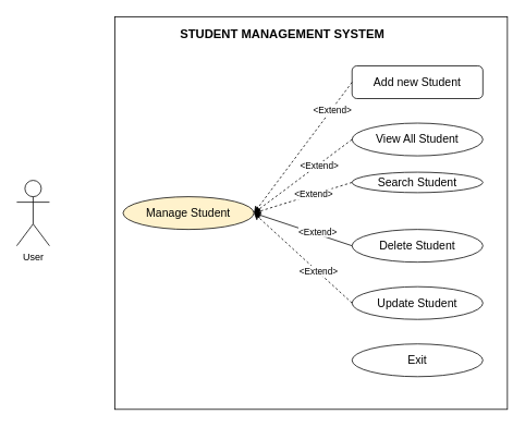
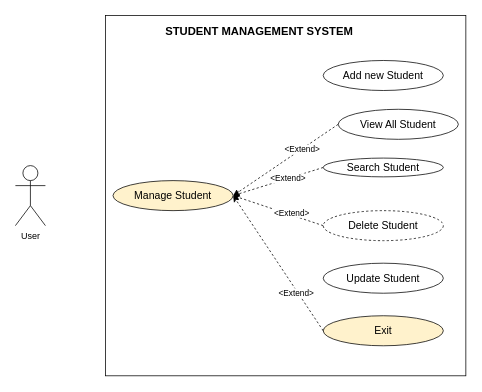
  <mxCell id="0" />
  <mxCell id="1" parent="0" />
  <mxCell id="2" value="" style="whiteSpace=wrap;html=1;aspect=fixed;" parent="1" vertex="1"><mxGeometry x="140" y="20" width="480" height="480" as="geometry" /></mxCell>
  <mxCell id="3" value="&lt;font style=&quot;font-size: 15px&quot;&gt;&lt;b&gt;STUDENT MANAGEMENT SYSTEM&lt;/b&gt;&lt;/font&gt;" style="text;html=1;strokeColor=none;fillColor=none;align=center;verticalAlign=middle;whiteSpace=wrap;rounded=0;" parent="1" vertex="1"><mxGeometry x="185" y="30" width="320" height="20" as="geometry" /></mxCell>
  <mxCell id="4" value="&lt;font style=&quot;font-size: 14px&quot;&gt;Manage Student&lt;/font&gt;" style="ellipse;whiteSpace=wrap;html=1;fillColor=#fff2cc;" parent="1" vertex="1"><mxGeometry x="150" y="240" width="160" height="40" as="geometry" /></mxCell>
- <mxCell id="5" value="&lt;span style=&quot;font-size: 14px&quot;&gt;Add new Student&lt;/span&gt;" style="whiteSpace=wrap;html=1;rounded=1;" parent="1" vertex="1"><mxGeometry x="430" y="80" width="160" height="40" as="geometry" /></mxCell>
- <mxCell id="6" value="&lt;span style=&quot;font-size: 14px&quot;&gt;View All Student&lt;/span&gt;" style="ellipse;whiteSpace=wrap;html=1;" parent="1" vertex="1"><mxGeometry x="430" y="150" width="160" height="40" as="geometry" /></mxCell>
+ <mxCell id="5" value="&lt;span style=&quot;font-size: 14px&quot;&gt;Add new Student&lt;/span&gt;" style="ellipse;whiteSpace=wrap;html=1;" parent="1" vertex="1"><mxGeometry x="430" y="80" width="160" height="40" as="geometry" /></mxCell>
+ <mxCell id="6" value="&lt;span style=&quot;font-size: 14px&quot;&gt;View All Student&lt;/span&gt;" style="ellipse;whiteSpace=wrap;html=1;" parent="1" vertex="1"><mxGeometry x="450" y="145" width="160" height="40" as="geometry" /></mxCell>
  <mxCell id="7" value="&lt;span style=&quot;font-size: 14px&quot;&gt;Search Student&lt;/span&gt;" style="ellipse;whiteSpace=wrap;html=1;" parent="1" vertex="1"><mxGeometry x="430" y="210" width="160" height="25" as="geometry" /></mxCell>
- <mxCell id="8" value="&lt;span style=&quot;font-size: 14px&quot;&gt;Delete Student&lt;/span&gt;" style="ellipse;whiteSpace=wrap;html=1;" parent="1" vertex="1"><mxGeometry x="430" y="280" width="160" height="40" as="geometry" /></mxCell>
+ <mxCell id="8" value="&lt;span style=&quot;font-size: 14px&quot;&gt;Delete Student&lt;/span&gt;" style="ellipse;whiteSpace=wrap;html=1;dashed=1;" parent="1" vertex="1"><mxGeometry x="430" y="280" width="160" height="40" as="geometry" /></mxCell>
  <mxCell id="9" value="&lt;span style=&quot;font-size: 14px&quot;&gt;Update Student&lt;/span&gt;" style="ellipse;whiteSpace=wrap;html=1;" parent="1" vertex="1"><mxGeometry x="430" y="350" width="160" height="40" as="geometry" /></mxCell>
- <mxCell id="10" value="&lt;span style=&quot;font-size: 14px&quot;&gt;Exit&lt;/span&gt;" style="ellipse;whiteSpace=wrap;html=1;" parent="1" vertex="1"><mxGeometry x="430" y="420" width="160" height="40" as="geometry" /></mxCell>
+ <mxCell id="10" value="&lt;span style=&quot;font-size: 14px&quot;&gt;Exit&lt;/span&gt;" style="ellipse;whiteSpace=wrap;html=1;fillColor=#fff2cc;" parent="1" vertex="1"><mxGeometry x="430" y="420" width="160" height="40" as="geometry" /></mxCell>
  <mxCell id="11" value="User" style="shape=umlActor;verticalLabelPosition=bottom;verticalAlign=top;html=1;outlineConnect=0;" parent="1" vertex="1"><mxGeometry x="20" y="220" width="40" height="80" as="geometry" /></mxCell>
- <mxCell id="12" value="" style="endArrow=classic;html=1;exitX=0;exitY=0.5;exitDx=0;exitDy=0;entryX=1;entryY=0.5;entryDx=0;entryDy=0;dashed=1;" parent="1" source="5" target="4" edge="1"><mxGeometry width="50" height="50" relative="1" as="geometry"><mxPoint x="30" y="410" as="sourcePoint" /><mxPoint x="80" y="360" as="targetPoint" /></mxGeometry></mxCell>
- <mxCell id="13" value="&amp;lt;Extend&amp;gt;" style="edgeLabel;html=1;align=center;verticalAlign=middle;resizable=0;points=[];" parent="12" vertex="1" connectable="0"><mxGeometry x="-0.584" y="1" relative="1" as="geometry"><mxPoint as="offset" /></mxGeometry></mxCell>
  <mxCell id="14" value="" style="endArrow=classic;html=1;exitX=0;exitY=0.5;exitDx=0;exitDy=0;dashed=1;" parent="1" source="6" edge="1"><mxGeometry width="50" height="50" relative="1" as="geometry"><mxPoint x="80" y="400" as="sourcePoint" /><mxPoint x="310" y="260" as="targetPoint" /></mxGeometry></mxCell>
  <mxCell id="15" value="&amp;lt;Extend&amp;gt;" style="edgeLabel;html=1;align=center;verticalAlign=middle;resizable=0;points=[];" parent="14" vertex="1" connectable="0"><mxGeometry x="-0.307" y="1" relative="1" as="geometry"><mxPoint as="offset" /></mxGeometry></mxCell>
  <mxCell id="16" value="" style="endArrow=classic;html=1;dashed=1;exitX=0;exitY=0.5;exitDx=0;exitDy=0;" parent="1" source="7" edge="1"><mxGeometry width="50" height="50" relative="1" as="geometry"><mxPoint x="70" y="440" as="sourcePoint" /><mxPoint x="310" y="260" as="targetPoint" /></mxGeometry></mxCell>
  <mxCell id="17" value="&amp;lt;Extend&amp;gt;" style="edgeLabel;html=1;align=center;verticalAlign=middle;resizable=0;points=[];" parent="16" vertex="1" connectable="0"><mxGeometry x="-0.22" y="-1" relative="1" as="geometry"><mxPoint as="offset" /></mxGeometry></mxCell>
- <mxCell id="18" value="" style="endArrow=classic;html=1;dashed=0;exitX=0;exitY=0.5;exitDx=0;exitDy=0;entryX=1;entryY=0.5;entryDx=0;entryDy=0;" parent="1" source="8" target="4" edge="1"><mxGeometry width="50" height="50" relative="1" as="geometry"><mxPoint x="30" y="440" as="sourcePoint" /><mxPoint x="80" y="390" as="targetPoint" /></mxGeometry></mxCell>
+ <mxCell id="18" value="" style="endArrow=classic;html=1;dashed=1;exitX=0;exitY=0.5;exitDx=0;exitDy=0;entryX=1;entryY=0.5;entryDx=0;entryDy=0;" parent="1" source="8" target="4" edge="1"><mxGeometry width="50" height="50" relative="1" as="geometry"><mxPoint x="30" y="440" as="sourcePoint" /><mxPoint x="80" y="390" as="targetPoint" /></mxGeometry></mxCell>
  <mxCell id="19" value="&amp;lt;Extend&amp;gt;" style="edgeLabel;html=1;align=center;verticalAlign=middle;resizable=0;points=[];" parent="18" vertex="1" connectable="0"><mxGeometry x="-0.27" y="-3" relative="1" as="geometry"><mxPoint as="offset" /></mxGeometry></mxCell>
- <mxCell id="20" value="" style="endArrow=classic;html=1;dashed=1;exitX=0;exitY=0.5;exitDx=0;exitDy=0;entryX=1;entryY=0.5;entryDx=0;entryDy=0;" parent="1" source="9" target="4" edge="1"><mxGeometry width="50" height="50" relative="1" as="geometry"><mxPoint x="40" y="430" as="sourcePoint" /><mxPoint x="90" y="380" as="targetPoint" /></mxGeometry></mxCell>
- <mxCell id="21" value="&amp;lt;Extend&amp;gt;" style="edgeLabel;html=1;align=center;verticalAlign=middle;resizable=0;points=[];" parent="20" vertex="1" connectable="0"><mxGeometry x="-0.305" y="-1" relative="1" as="geometry"><mxPoint as="offset" /></mxGeometry></mxCell>
+ <mxCell id="22" value="" style="endArrow=classic;html=1;dashed=1;exitX=0;exitY=0.5;exitDx=0;exitDy=0;entryX=1;entryY=0.5;entryDx=0;entryDy=0;" parent="1" source="10" target="4" edge="1"><mxGeometry width="50" height="50" relative="1" as="geometry"><mxPoint x="40" y="450" as="sourcePoint" /><mxPoint x="90" y="400" as="targetPoint" /></mxGeometry></mxCell>
+ <mxCell id="23" value="&amp;lt;Extend&amp;gt;" style="edgeLabel;html=1;align=center;verticalAlign=middle;resizable=0;points=[];" parent="22" vertex="1" connectable="0"><mxGeometry x="-0.431" y="2" relative="1" as="geometry"><mxPoint as="offset" /></mxGeometry></mxCell>
